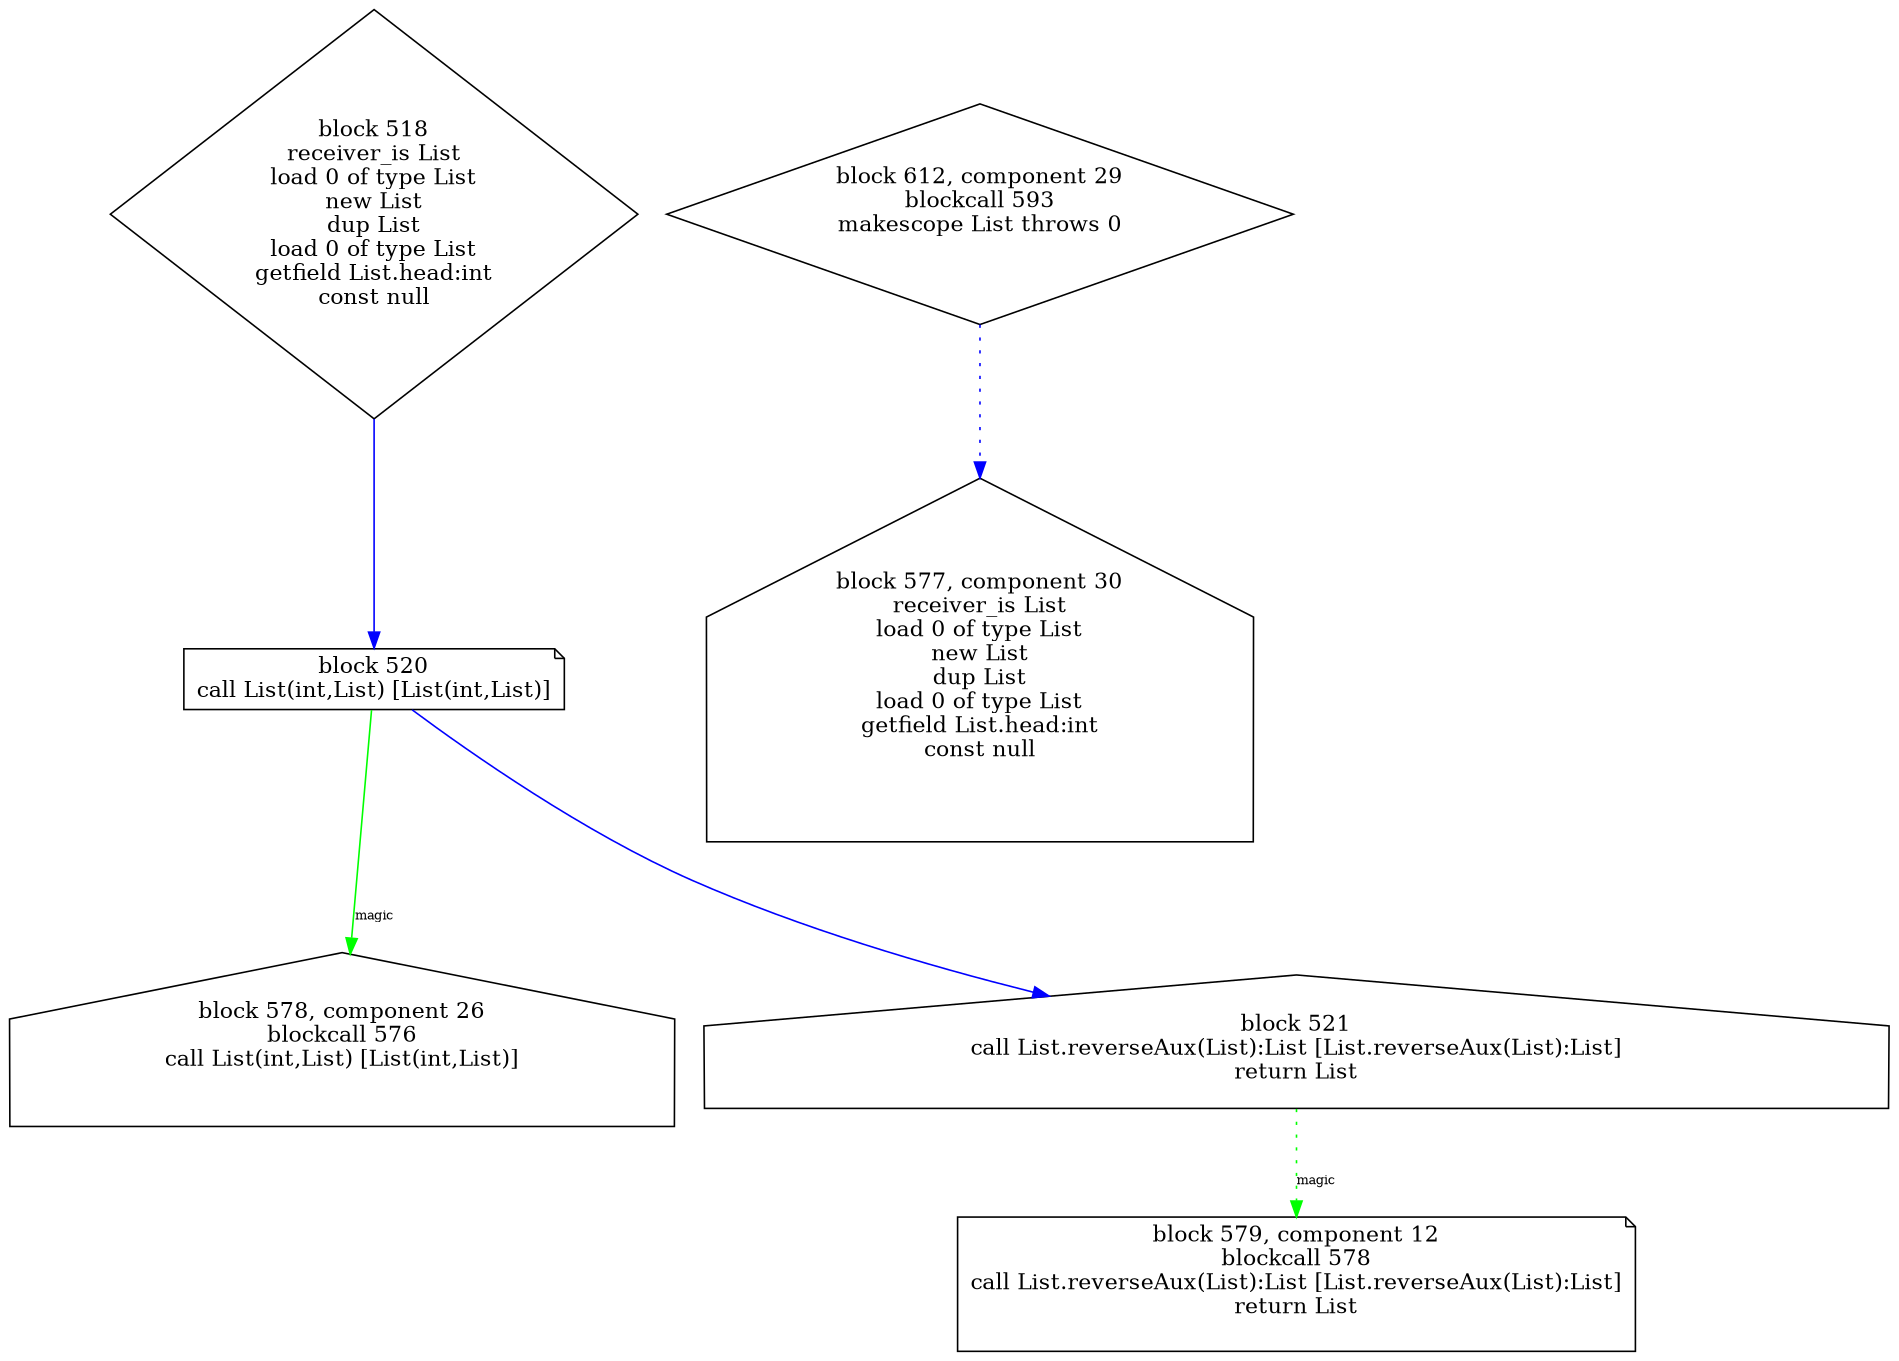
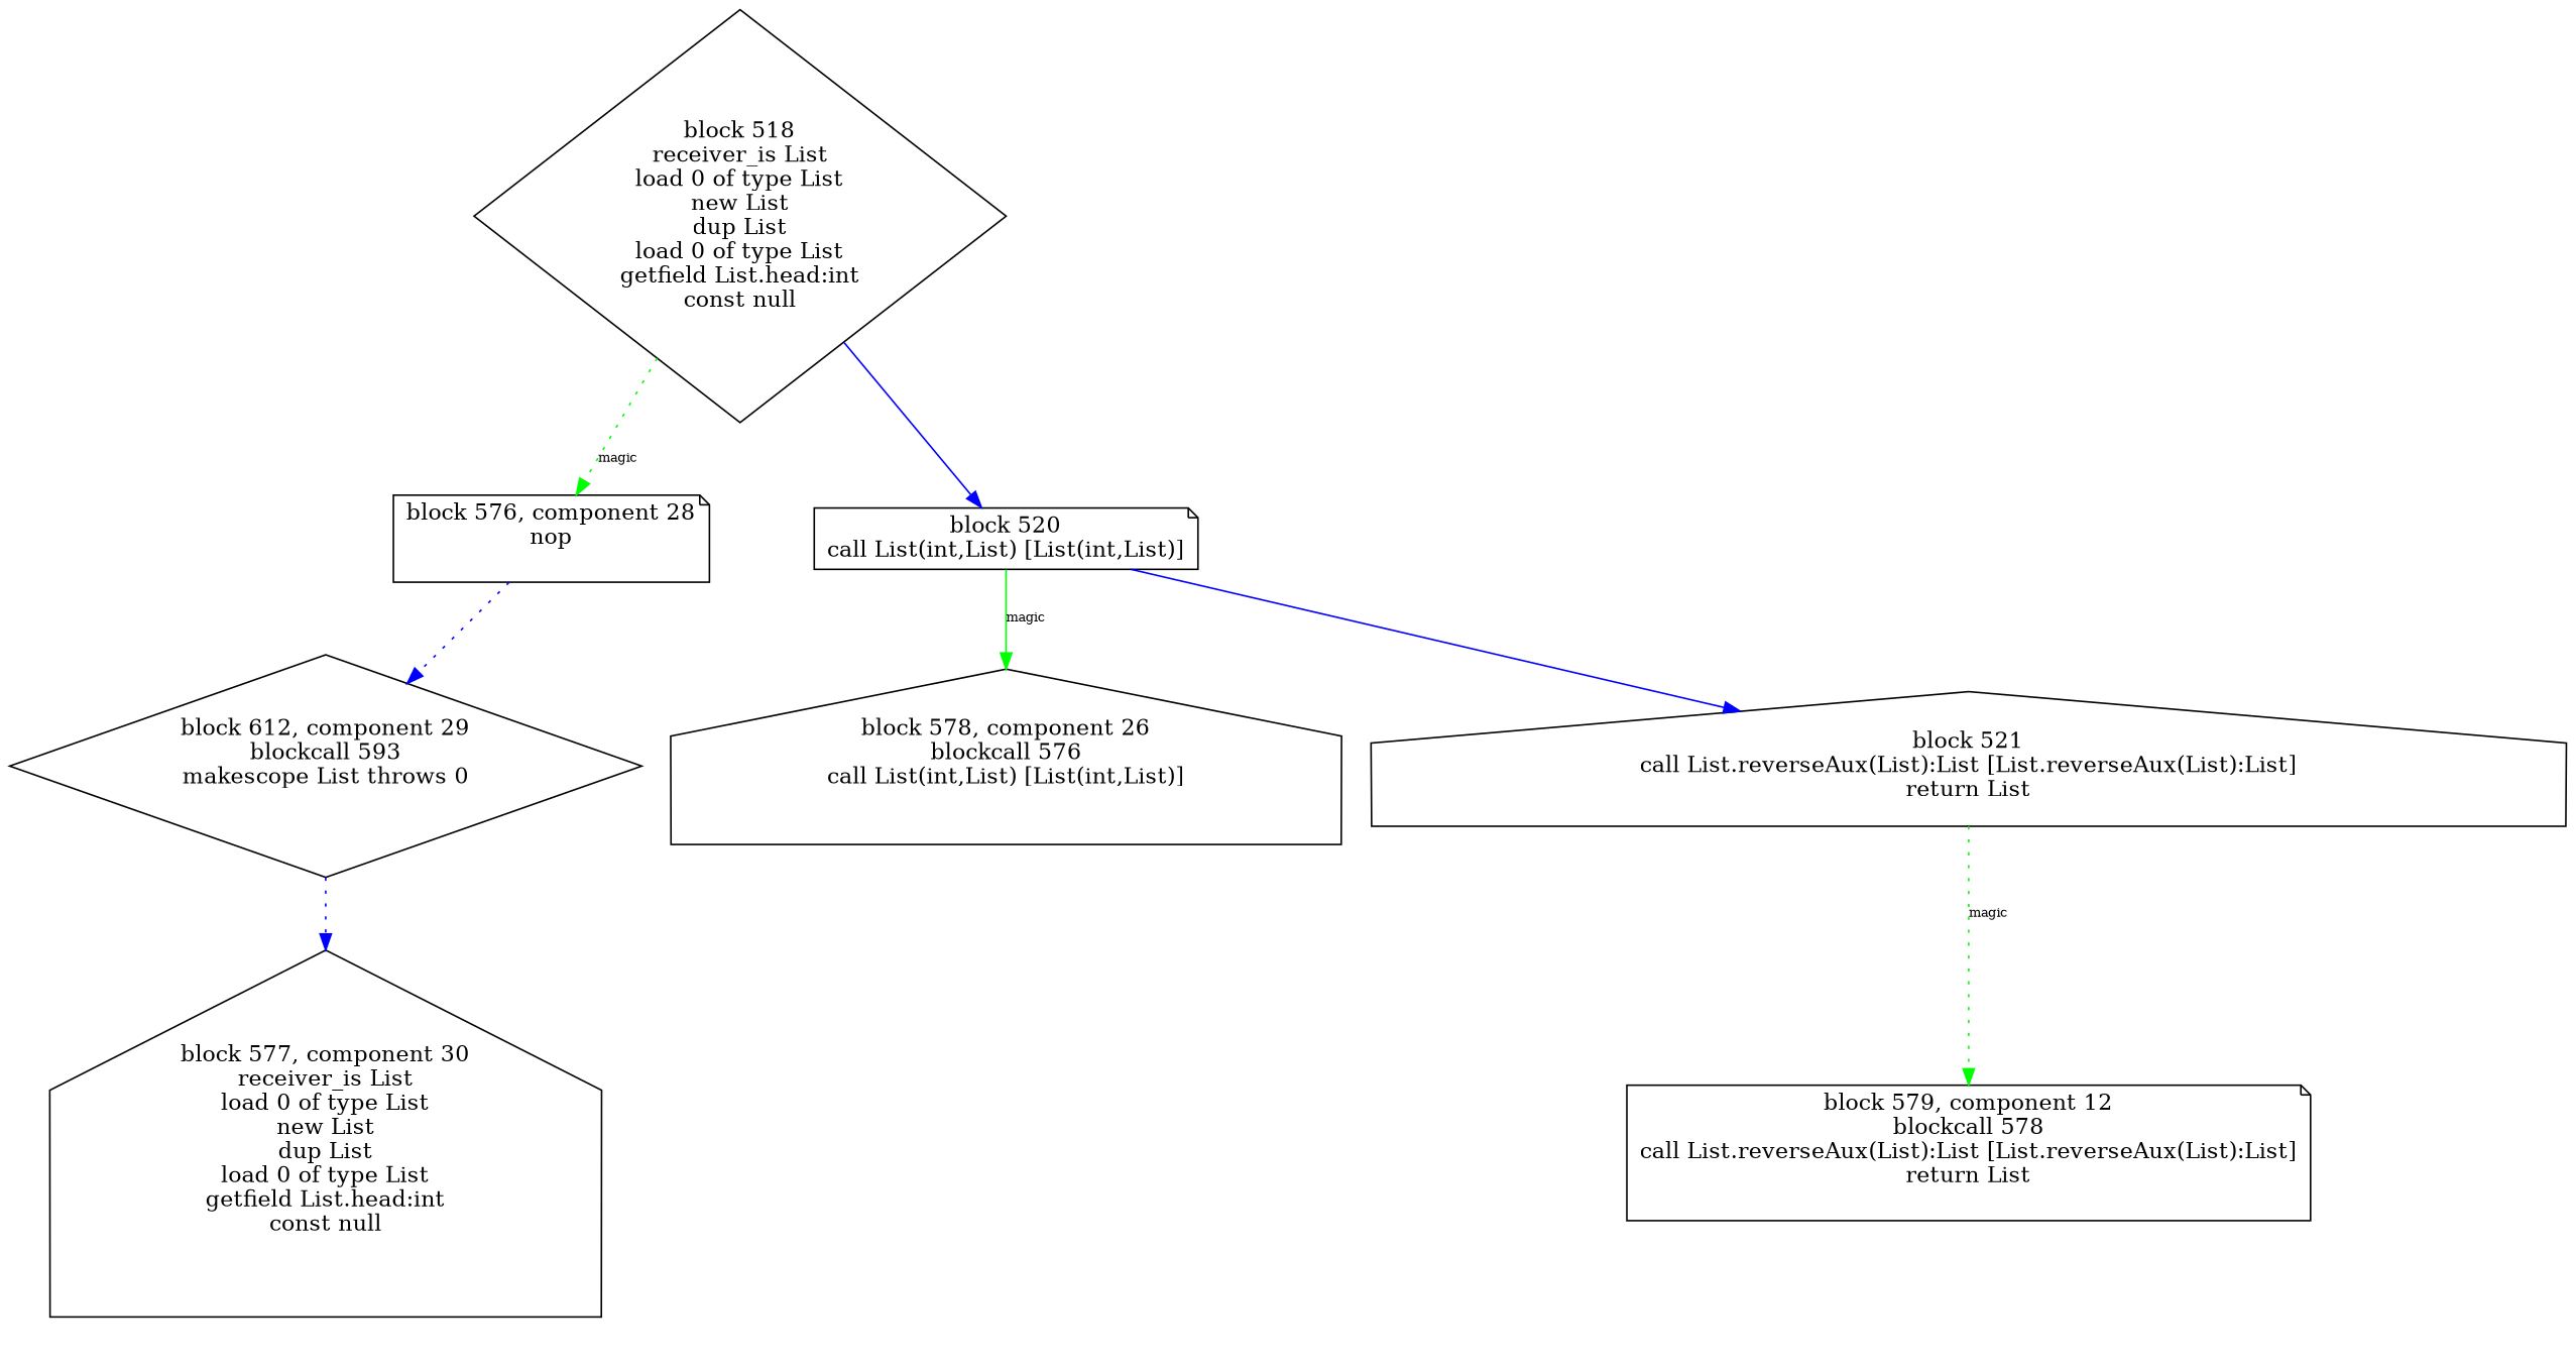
  digraph {
    node [shape=note]
    edge [color=blue fontsize=8 style=dotted]
    n1 [label="block 518\nreceiver_is List\nload 0 of type List\nnew List\ndup List\nload 0 of type List\ngetfield List.head:int\nconst null" shape=diamond]
+   n2 [label="block 576, component 28\nnop\n\n"]
    n3 [label="block 520\ncall List(int,List) [List(int,List)]"]
    n4 [label="block 612, component 29\nblockcall 593\nmakescope List throws 0\n\n" shape=diamond]
    n5 [label="block 577, component 30\nreceiver_is List\nload 0 of type List\nnew List\ndup List\nload 0 of type List\ngetfield List.head:int\nconst null\n\n" shape=house]
    n6 [label="block 578, component 26\nblockcall 576\ncall List(int,List) [List(int,List)]\n\n" shape=house]
    n7 [label="block 521\ncall List.reverseAux(List):List [List.reverseAux(List):List]\nreturn List" shape=house]
    n8 [label="block 579, component 12\nblockcall 578\ncall List.reverseAux(List):List [List.reverseAux(List):List]\nreturn List\n\n"]
+   n1 -> n2 [color=green label=magic]
    n1 -> n3 [style=solid]
+   n2 -> n4
    n3 -> n6 [color=green label=magic style=solid]
    n3 -> n7 [style=solid]
    n4 -> n5
    n7 -> n8 [color=green label=magic]
  }
